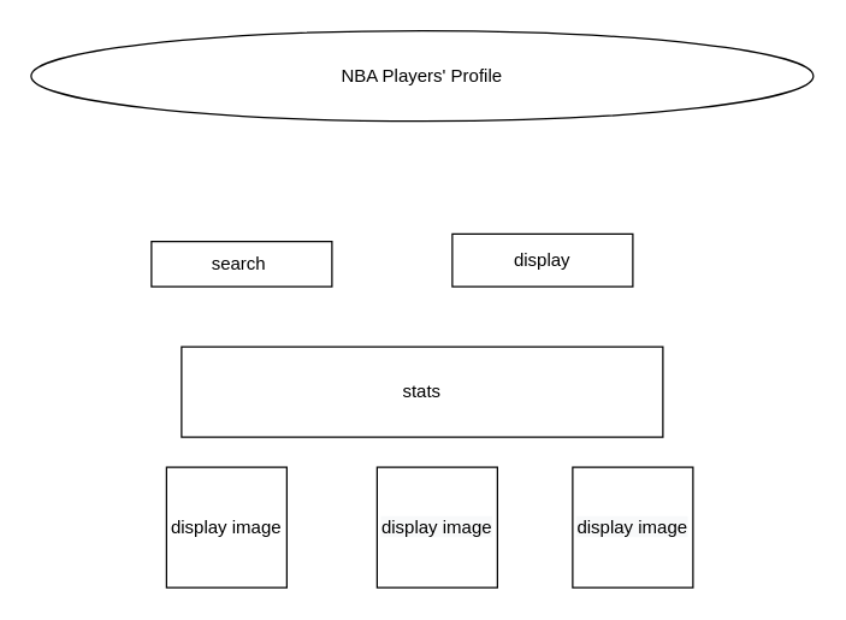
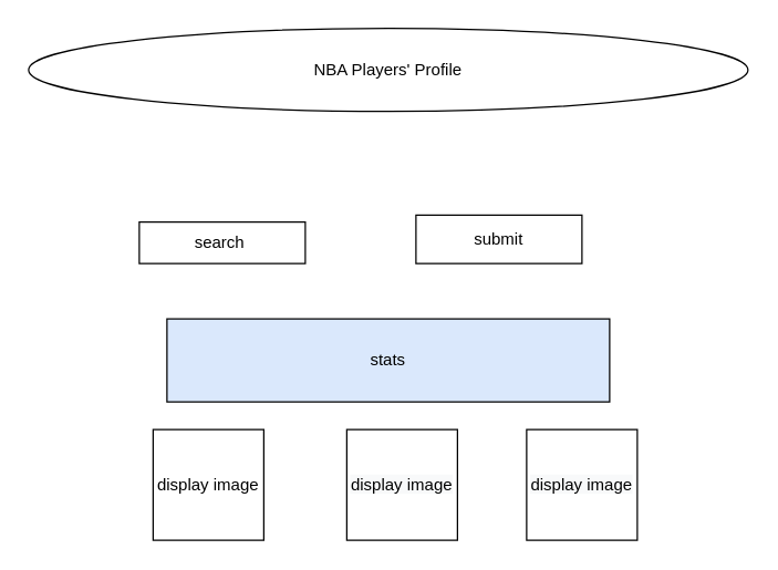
  <mxCell id="0" />
  <mxCell id="1" parent="0" />
  <mxCell id="2" value="NBA Players' Profile" style="ellipse;whiteSpace=wrap;html=1;" vertex="1" parent="1"><mxGeometry x="20" y="20" width="520" height="60" as="geometry" /></mxCell>
  <mxCell id="3" value="search&amp;nbsp;" style="rounded=0;whiteSpace=wrap;html=1;" vertex="1" parent="1"><mxGeometry x="100" y="160" width="120" height="30" as="geometry" /></mxCell>
- <mxCell id="4" value="display" style="rounded=0;whiteSpace=wrap;html=1;" vertex="1" parent="1"><mxGeometry x="300" y="155" width="120" height="35" as="geometry" /></mxCell>
+ <mxCell id="4" value="submit" style="rounded=0;whiteSpace=wrap;html=1;" vertex="1" parent="1"><mxGeometry x="300" y="155" width="120" height="35" as="geometry" /></mxCell>
  <mxCell id="5" value="display image" style="whiteSpace=wrap;html=1;aspect=fixed;" vertex="1" parent="1"><mxGeometry x="110" y="310" width="80" height="80" as="geometry" /></mxCell>
  <mxCell id="6" value="&lt;meta charset=&quot;utf-8&quot;&gt;&lt;span style=&quot;color: rgb(0, 0, 0); font-family: helvetica; font-size: 12px; font-style: normal; font-weight: 400; letter-spacing: normal; text-align: center; text-indent: 0px; text-transform: none; word-spacing: 0px; background-color: rgb(248, 249, 250); display: inline; float: none;&quot;&gt;display image&lt;/span&gt;" style="whiteSpace=wrap;html=1;aspect=fixed;" vertex="1" parent="1"><mxGeometry x="250" y="310" width="80" height="80" as="geometry" /></mxCell>
  <mxCell id="7" value="&lt;meta charset=&quot;utf-8&quot;&gt;&lt;span style=&quot;color: rgb(0, 0, 0); font-family: helvetica; font-size: 12px; font-style: normal; font-weight: 400; letter-spacing: normal; text-align: center; text-indent: 0px; text-transform: none; word-spacing: 0px; background-color: rgb(248, 249, 250); display: inline; float: none;&quot;&gt;display image&lt;/span&gt;" style="whiteSpace=wrap;html=1;aspect=fixed;" vertex="1" parent="1"><mxGeometry x="380" y="310" width="80" height="80" as="geometry" /></mxCell>
- <mxCell id="8" value="stats" style="rounded=0;whiteSpace=wrap;html=1;" vertex="1" parent="1"><mxGeometry x="120" y="230" width="320" height="60" as="geometry" /></mxCell>
+ <mxCell id="8" value="stats" style="rounded=0;whiteSpace=wrap;html=1;fillColor=#dae8fc;" vertex="1" parent="1"><mxGeometry x="120" y="230" width="320" height="60" as="geometry" /></mxCell>
